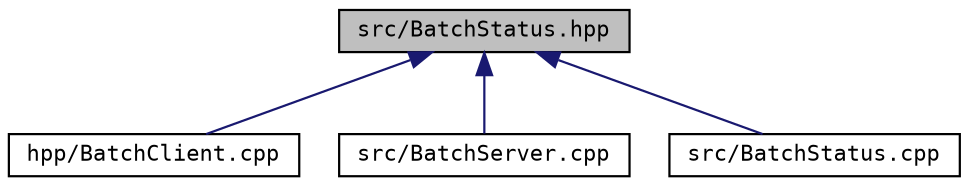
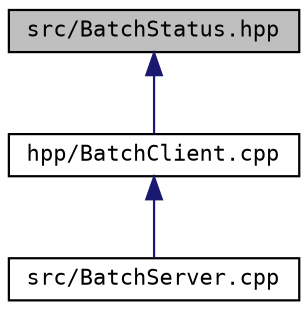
  digraph {
    fontname="DejaVu Sans Mono"
    node [color=black fillcolor=white fontname="DejaVu Sans Mono" fontsize=10 shape=record style=filled]
    edge [color=midnightblue dir=back fontname="DejaVu Sans Mono" fontsize=10 labelfontname=Helvetica labelfontsize=10 style=solid]
    n1 [fillcolor=grey75 fontcolor=black height=0.2 label="src/BatchStatus.hpp" width=0.4]
    n2 [height=0.2 label="hpp/BatchClient.cpp" width=0.4]
    n3 [height=0.2 label="src/BatchServer.cpp" width=0.4]
-   n4 [height=0.2 label="src/BatchStatus.cpp" width=0.4]
    n1 -> n2
-   n1 -> n3
-   n1 -> n4
+   n2 -> n3
  }
